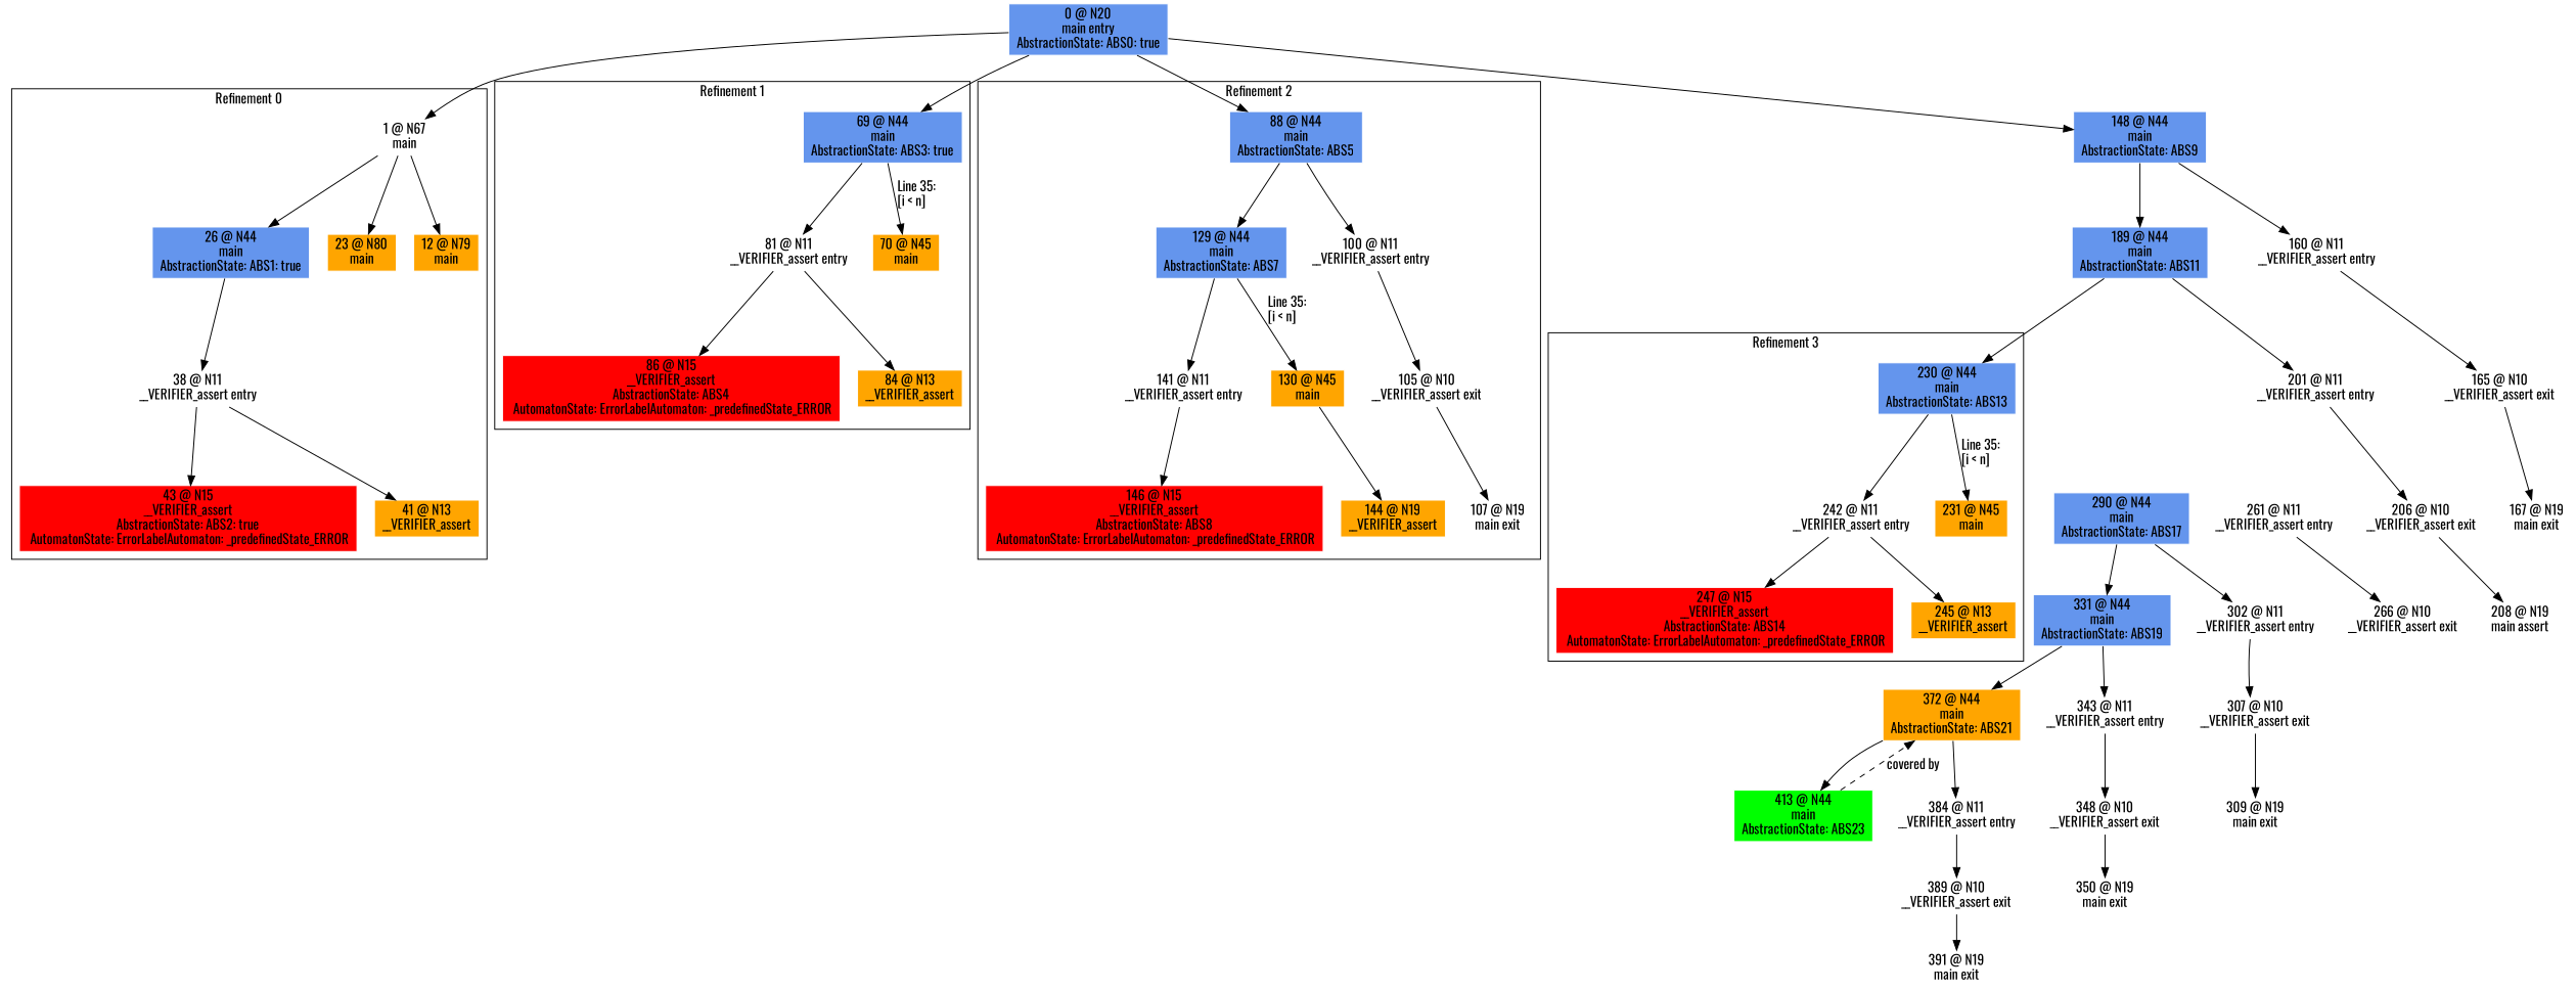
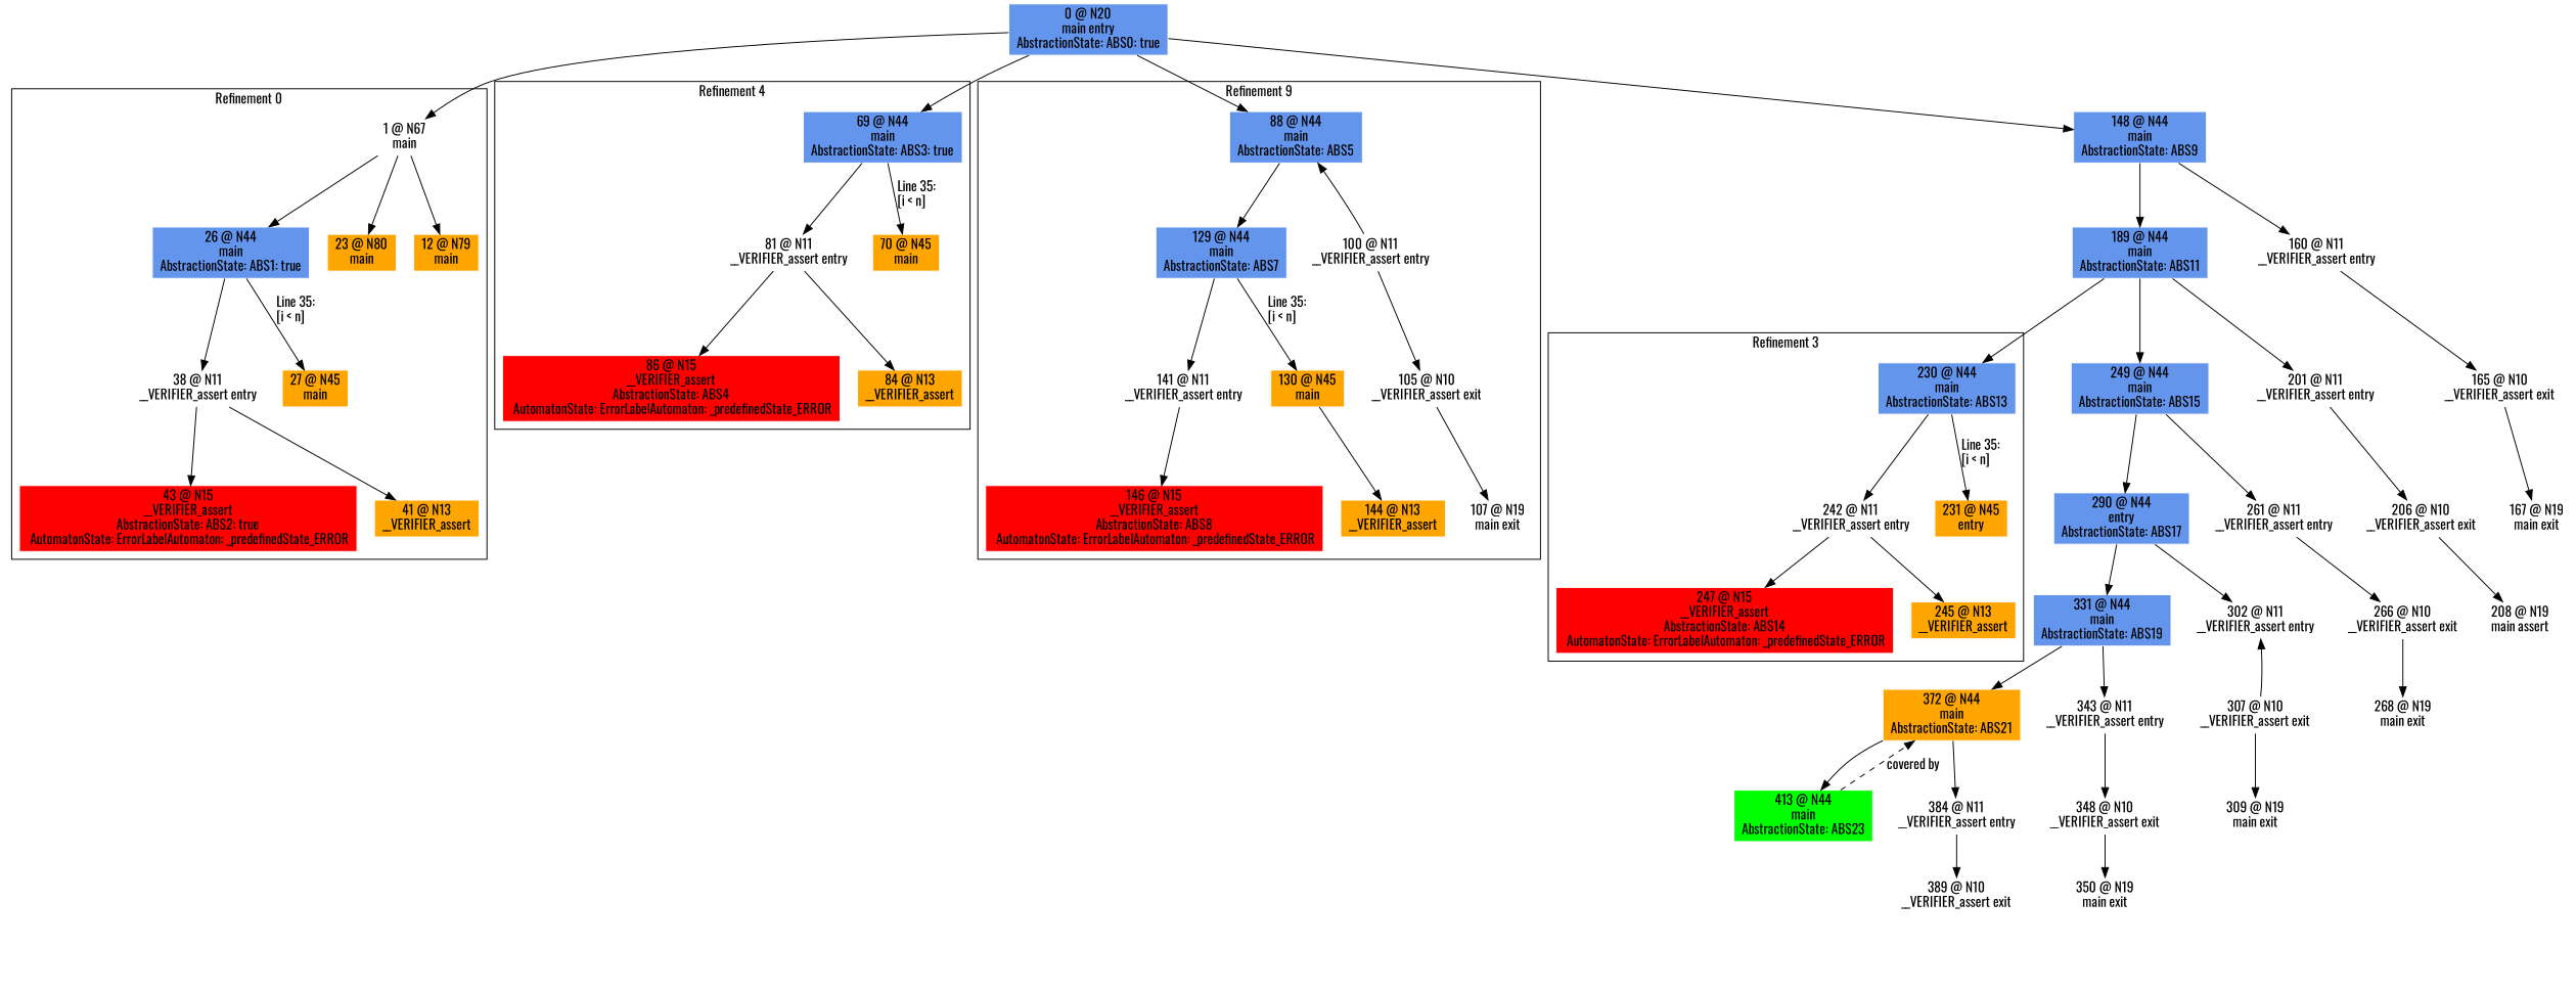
  digraph {
    fontname=Oswald
    node [color=white fontname=Oswald shape=box style=filled]
    edge [fontname=Oswald]
    n1 [label="1 @ N67\nmain\n"]
    n2 [fillcolor=cornflowerblue label="26 @ N44\nmain\nAbstractionState: ABS1: true\n"]
    n3 [fillcolor=orange label="23 @ N80\nmain\n"]
    n4 [fillcolor=orange label="12 @ N79\nmain\n"]
    n5 [label="38 @ N11\n__VERIFIER_assert entry\n"]
+   n6 [fillcolor=orange label="27 @ N45\nmain\n"]
    n7 [fillcolor=red label="43 @ N15\n__VERIFIER_assert\nAbstractionState: ABS2: true\n AutomatonState: ErrorLabelAutomaton: _predefinedState_ERROR\n"]
    n8 [fillcolor=orange label="41 @ N13\n__VERIFIER_assert\n"]
    n9 [fillcolor=cornflowerblue label="69 @ N44\nmain\nAbstractionState: ABS3: true\n"]
    n10 [label="81 @ N11\n__VERIFIER_assert entry\n"]
    n11 [fillcolor=orange label="70 @ N45\nmain\n"]
    n12 [fillcolor=red label="86 @ N15\n__VERIFIER_assert\nAbstractionState: ABS4\n AutomatonState: ErrorLabelAutomaton: _predefinedState_ERROR\n"]
    n13 [fillcolor=orange label="84 @ N13\n__VERIFIER_assert\n"]
    n14 [fillcolor=cornflowerblue label="88 @ N44\nmain\nAbstractionState: ABS5\n"]
    n15 [fillcolor=cornflowerblue label="129 @ N44\nmain\nAbstractionState: ABS7\n"]
    n16 [label="100 @ N11\n__VERIFIER_assert entry\n"]
    n17 [label="141 @ N11\n__VERIFIER_assert entry\n"]
    n18 [fillcolor=orange label="130 @ N45\nmain\n"]
    n19 [fillcolor=red label="146 @ N15\n__VERIFIER_assert\nAbstractionState: ABS8\n AutomatonState: ErrorLabelAutomaton: _predefinedState_ERROR\n"]
-   n20 [fillcolor=orange label="144 @ N19\n__VERIFIER_assert\n"]
+   n20 [fillcolor=orange label="144 @ N13\n__VERIFIER_assert\n"]
    n21 [label="105 @ N10\n__VERIFIER_assert exit\n"]
    n22 [label="107 @ N19\nmain exit\n"]
    n23 [fillcolor=cornflowerblue label="230 @ N44\nmain\nAbstractionState: ABS13\n"]
    n24 [label="242 @ N11\n__VERIFIER_assert entry\n"]
-   n25 [fillcolor=orange label="231 @ N45\nmain\n"]
+   n25 [fillcolor=orange label="231 @ N45\nentry\n"]
    n26 [fillcolor=red label="247 @ N15\n__VERIFIER_assert\nAbstractionState: ABS14\n AutomatonState: ErrorLabelAutomaton: _predefinedState_ERROR\n"]
    n27 [fillcolor=orange label="245 @ N13\n__VERIFIER_assert\n"]
    n28 [fillcolor=cornflowerblue label="0 @ N20\nmain entry\nAbstractionState: ABS0: true\n"]
    n29 [fillcolor=cornflowerblue label="148 @ N44\nmain\nAbstractionState: ABS9\n"]
    n30 [fillcolor=cornflowerblue label="189 @ N44\nmain\nAbstractionState: ABS11\n"]
    n31 [label="160 @ N11\n__VERIFIER_assert entry\n"]
+   n32 [fillcolor=cornflowerblue label="249 @ N44\nmain\nAbstractionState: ABS15\n"]
    n33 [label="201 @ N11\n__VERIFIER_assert entry\n"]
-   n34 [fillcolor=cornflowerblue label="290 @ N44\nmain\nAbstractionState: ABS17\n"]
+   n34 [fillcolor=cornflowerblue label="290 @ N44\nentry\nAbstractionState: ABS17\n"]
    n35 [label="261 @ N11\n__VERIFIER_assert entry\n"]
    n36 [label="206 @ N10\n__VERIFIER_assert exit\n"]
    n37 [label="165 @ N10\n__VERIFIER_assert exit\n"]
    n38 [fillcolor=cornflowerblue label="331 @ N44\nmain\nAbstractionState: ABS19\n"]
    n39 [label="302 @ N11\n__VERIFIER_assert entry\n"]
    n40 [label="266 @ N10\n__VERIFIER_assert exit\n"]
    n41 [fillcolor=orange label="372 @ N44\nmain\nAbstractionState: ABS21\n"]
    n42 [label="343 @ N11\n__VERIFIER_assert entry\n"]
    n43 [label="307 @ N10\n__VERIFIER_assert exit\n"]
    n44 [fillcolor=green label="413 @ N44\nmain\nAbstractionState: ABS23\n"]
    n45 [label="384 @ N11\n__VERIFIER_assert entry\n"]
    n46 [label="348 @ N10\n__VERIFIER_assert exit\n"]
    n47 [label="389 @ N10\n__VERIFIER_assert exit\n"]
-   n48 [label="391 @ N19\nmain exit\n"]
    n49 [label="350 @ N19\nmain exit\n"]
    n50 [label="309 @ N19\nmain exit\n"]
+   n51 [label="268 @ N19\nmain exit\n"]
    n52 [label="208 @ N19\nmain assert\n"]
    n53 [label="167 @ N19\nmain exit\n"]
    subgraph cluster_1 {
      label="Refinement 0"
      n1
      n2
      n3
      n4
      n5
+     n6
      n7
      n8
    }
    subgraph cluster_2 {
-     label="Refinement 1"
+     label="Refinement 4"
      n9
      n10
      n11
      n12
      n13
    }
    subgraph cluster_3 {
-     label="Refinement 2"
+     label="Refinement 9"
      n14
      n15
      n16
      n17
      n18
      n19
      n20
      n21
      n22
    }
    subgraph cluster_4 {
      label="Refinement 3"
      n23
      n24
      n25
      n26
      n27
    }
    n1 -> n2
    n1 -> n3
    n1 -> n4
    n2 -> n5
+   n2 -> n6 [label="Line 35: \l[i < n]\l"]
    n5 -> n7
    n5 -> n8
    n9 -> n10
    n9 -> n11 [label="Line 35: \l[i < n]\l"]
    n10 -> n12
    n10 -> n13
    n14 -> n15
-   n14 -> n16
+   n16 -> n14
    n15 -> n17
    n15 -> n18 [label="Line 35: \l[i < n]\l"]
    n16 -> n21
    n17 -> n19
    n18 -> n20
    n21 -> n22
    n23 -> n24
    n23 -> n25 [label="Line 35: \l[i < n]\l"]
    n24 -> n26
    n24 -> n27
    n28 -> n1
    n28 -> n9
    n28 -> n14
    n28 -> n29
    n29 -> n30
    n29 -> n31
    n30 -> n23
+   n30 -> n32
    n30 -> n33
    n31 -> n37
+   n32 -> n34
+   n32 -> n35
    n33 -> n36
    n34 -> n38
    n34 -> n39
    n35 -> n40
    n36 -> n52
    n37 -> n53
    n38 -> n41
    n38 -> n42
-   n39 -> n43
+   n43 -> n39
+   n40 -> n51
    n41 -> n44
    n41 -> n45
    n42 -> n46
    n43 -> n50
    n44 -> n41 [label="covered by" style=dashed weight=0]
    n45 -> n47
    n46 -> n49
-   n47 -> n48
  }
